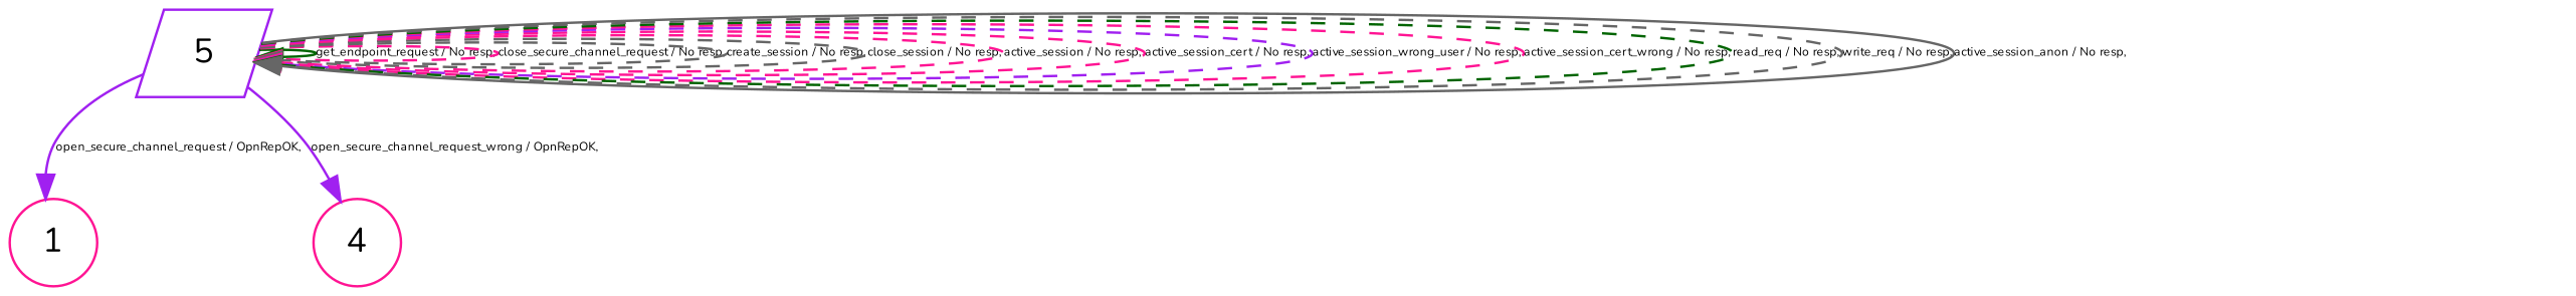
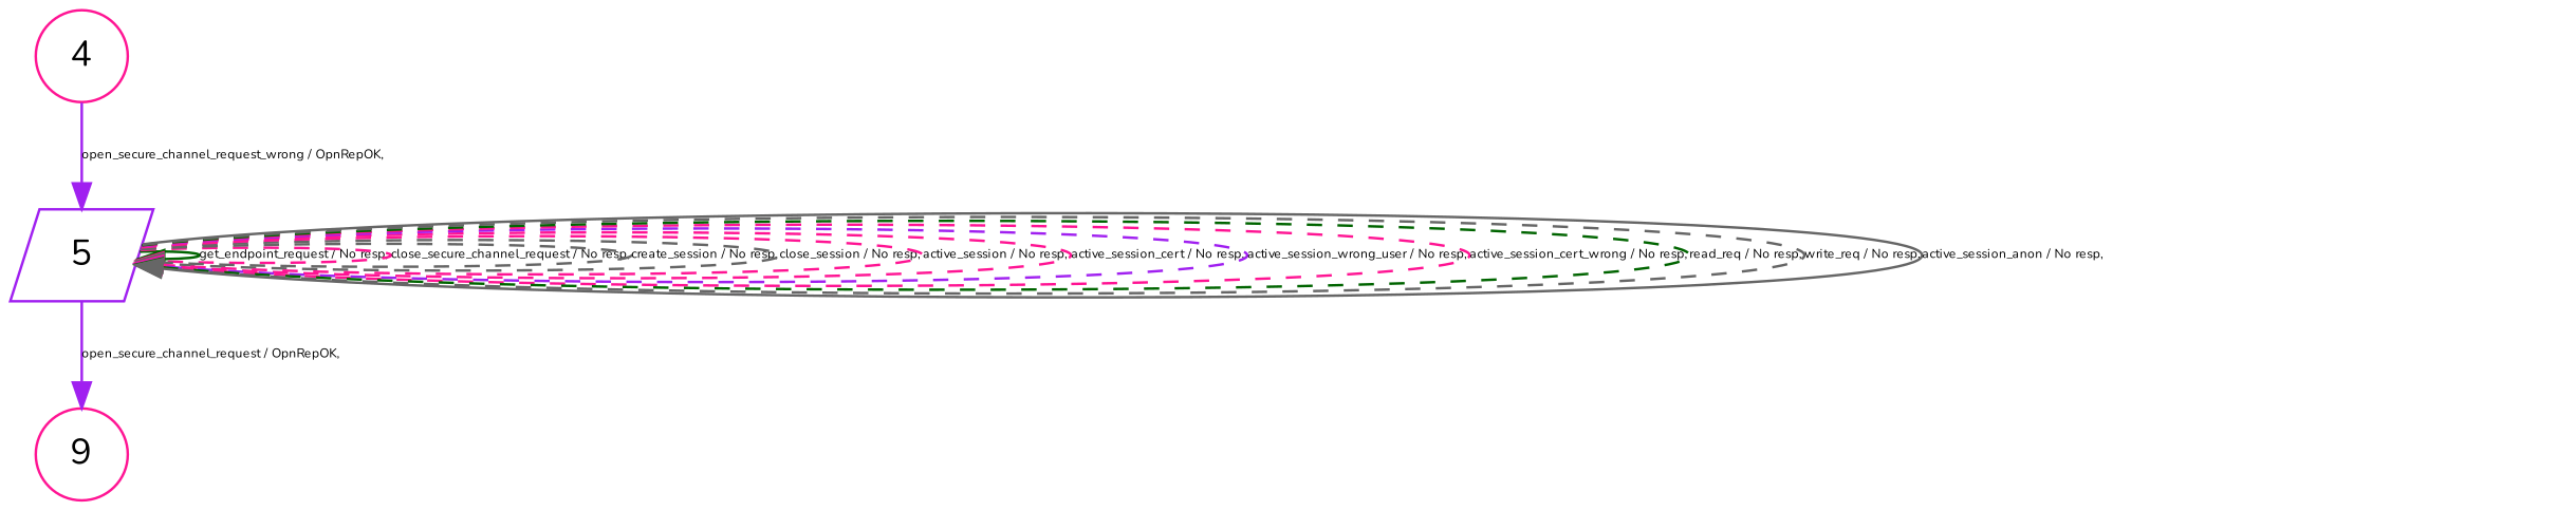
  digraph {
    fontname=Nunito
    node [color=deeppink fillcolor=white fontname=Nunito shape=circle style=filled]
    edge [color=deeppink fontname=Nunito fontsize=5 style=dashed]
    n1 [color=purple label=5 shape=parallelogram]
-   1
+   1 [label=9]
    4
    n1 -> n1 [color=darkgreen label="get_endpoint_request / No resp," style=solid]
    n1 -> n1 [label="close_secure_channel_request / No resp,"]
    n1 -> n1 [color=gray40 label="create_session / No resp,"]
    n1 -> n1 [color=gray40 label="close_session / No resp,"]
    n1 -> n1 [label="active_session / No resp,"]
    n1 -> n1 [label="active_session_cert / No resp,"]
    n1 -> n1 [color=purple label="active_session_wrong_user / No resp,"]
    n1 -> n1 [label="active_session_cert_wrong / No resp,"]
    n1 -> n1 [color=darkgreen label="read_req / No resp,"]
    n1 -> n1 [color=gray40 label="write_req / No resp,"]
    n1 -> n1 [color=gray40 label="active_session_anon / No resp," style=solid]
    n1 -> 1 [color=purple label="open_secure_channel_request / OpnRepOK," style=solid]
-   n1 -> 4 [color=purple label="open_secure_channel_request_wrong / OpnRepOK," style=solid]
+   4 -> n1 [color=purple label="open_secure_channel_request_wrong / OpnRepOK," style=solid]
  }
